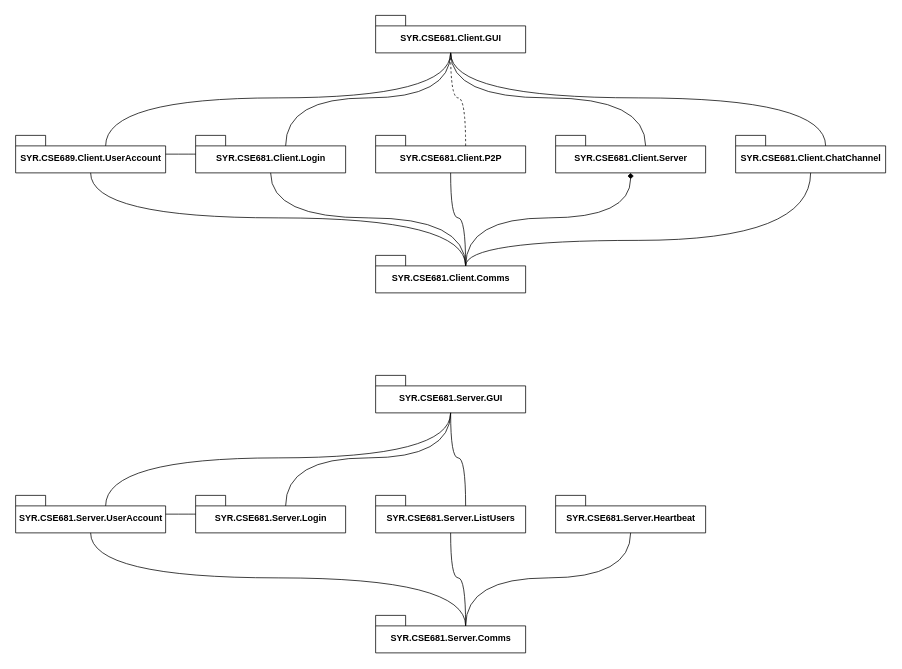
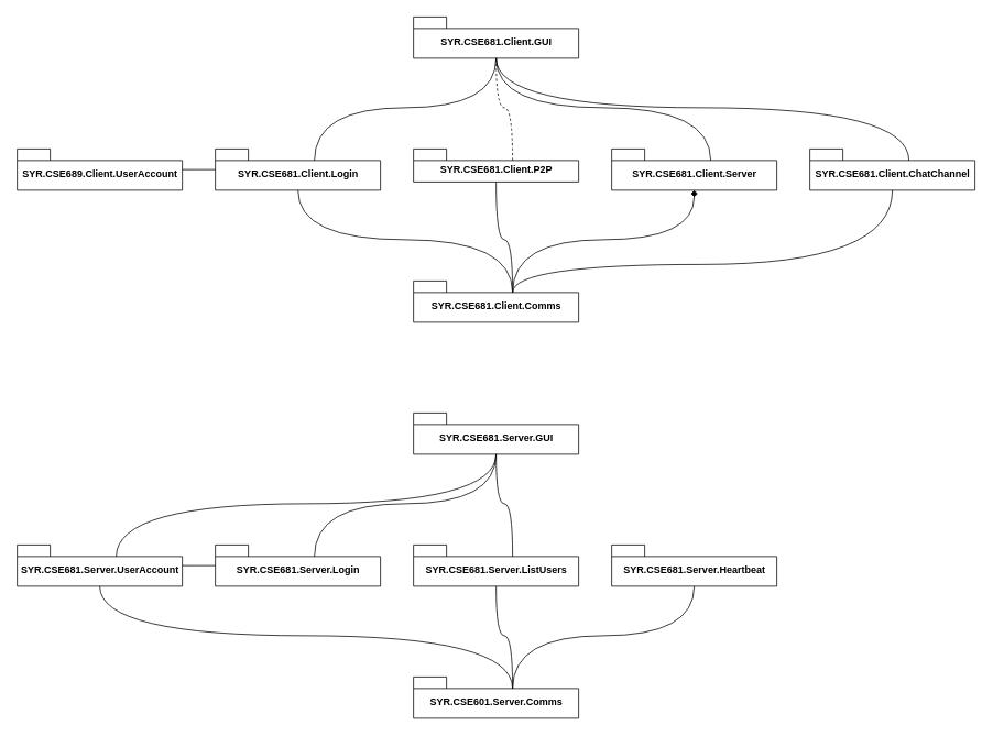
  <mxCell id="0" />
  <mxCell id="1" parent="0" />
  <mxCell id="2" value="SYR.CSE681.Client.GUI" style="shape=folder;fontStyle=1;spacingTop=10;tabWidth=40;tabHeight=14;tabPosition=left;html=1;" vertex="1" parent="1"><mxGeometry x="500" y="20" width="200" height="50" as="geometry" /></mxCell>
  <mxCell id="3" value="SYR.CSE689.Client.UserAccount" style="shape=folder;fontStyle=1;spacingTop=10;tabWidth=40;tabHeight=14;tabPosition=left;html=1;" vertex="1" parent="1"><mxGeometry x="20" y="180" width="200" height="50" as="geometry" /></mxCell>
  <mxCell id="4" value="SYR.CSE681.Client.Login" style="shape=folder;fontStyle=1;spacingTop=10;tabWidth=40;tabHeight=14;tabPosition=left;html=1;" vertex="1" parent="1"><mxGeometry x="260" y="180" width="200" height="50" as="geometry" /></mxCell>
  <mxCell id="5" value="SYR.CSE681.Client.Server" style="shape=folder;fontStyle=1;spacingTop=10;tabWidth=40;tabHeight=14;tabPosition=left;html=1;" vertex="1" parent="1"><mxGeometry x="740" y="180" width="200" height="50" as="geometry" /></mxCell>
  <mxCell id="6" value="SYR.CSE681.Client.ChatChannel" style="shape=folder;fontStyle=1;spacingTop=10;tabWidth=40;tabHeight=14;tabPosition=left;html=1;" vertex="1" parent="1"><mxGeometry x="980" y="180" width="200" height="50" as="geometry" /></mxCell>
- <mxCell id="7" value="" style="endArrow=none;html=1;rounded=0;edgeStyle=orthogonalEdgeStyle;strokeWidth=1;curved=1;exitX=0;exitY=0;exitDx=120;exitDy=14;exitPerimeter=0;entryX=0.5;entryY=1;entryDx=0;entryDy=0;entryPerimeter=0;" edge="1" parent="1" source="3" target="2"><mxGeometry width="50" height="50" relative="1" as="geometry"><mxPoint x="380" y="180" as="sourcePoint" /><mxPoint x="510" y="90" as="targetPoint" /><Array as="points"><mxPoint x="140" y="130" /><mxPoint x="600" y="130" /></Array></mxGeometry></mxCell>
  <mxCell id="8" value="" style="endArrow=none;html=1;rounded=0;edgeStyle=orthogonalEdgeStyle;strokeWidth=1;curved=1;exitX=0;exitY=0;exitDx=120;exitDy=14;exitPerimeter=0;entryX=0.5;entryY=1;entryDx=0;entryDy=0;entryPerimeter=0;" edge="1" parent="1" source="4" target="2"><mxGeometry width="50" height="50" relative="1" as="geometry"><mxPoint x="130" y="190" as="sourcePoint" /><mxPoint x="550" y="80" as="targetPoint" /><Array as="points"><mxPoint x="380" y="130" /><mxPoint x="600" y="130" /></Array></mxGeometry></mxCell>
  <mxCell id="9" value="" style="endArrow=none;html=1;rounded=0;edgeStyle=orthogonalEdgeStyle;strokeWidth=1;curved=1;exitX=0;exitY=0;exitDx=120;exitDy=14;exitPerimeter=0;entryX=0.5;entryY=1;entryDx=0;entryDy=0;entryPerimeter=0;" edge="1" parent="1" source="6" target="2"><mxGeometry width="50" height="50" relative="1" as="geometry"><mxPoint x="420" y="190" as="sourcePoint" /><mxPoint x="560" y="80" as="targetPoint" /><Array as="points"><mxPoint x="1100" y="130" /><mxPoint x="600" y="130" /></Array></mxGeometry></mxCell>
  <mxCell id="10" value="" style="endArrow=none;html=1;rounded=0;edgeStyle=orthogonalEdgeStyle;strokeWidth=1;curved=1;exitX=0;exitY=0;exitDx=120;exitDy=14;exitPerimeter=0;entryX=0.5;entryY=1;entryDx=0;entryDy=0;entryPerimeter=0;" edge="1" parent="1" source="5" target="2"><mxGeometry width="50" height="50" relative="1" as="geometry"><mxPoint x="710" y="190" as="sourcePoint" /><mxPoint x="550" y="80" as="targetPoint" /><Array as="points"><mxPoint x="860" y="130" /><mxPoint x="600" y="130" /></Array></mxGeometry></mxCell>
  <mxCell id="11" value="" style="endArrow=none;html=1;rounded=0;edgeStyle=orthogonalEdgeStyle;strokeWidth=1;curved=1;" edge="1" parent="1" source="4" target="3"><mxGeometry width="50" height="50" relative="1" as="geometry"><mxPoint x="720" y="200" as="sourcePoint" /><mxPoint x="560" y="90" as="targetPoint" /><Array as="points"><mxPoint x="260" y="210" /><mxPoint x="260" y="210" /></Array></mxGeometry></mxCell>
- <mxCell id="12" value="SYR.CSE681.Client.P2P" style="shape=folder;fontStyle=1;spacingTop=10;tabWidth=40;tabHeight=14;tabPosition=left;html=1;" vertex="1" parent="1"><mxGeometry x="500" y="180" width="200" height="50" as="geometry" /></mxCell>
+ <mxCell id="12" value="SYR.CSE681.Client.P2P" style="shape=folder;fontStyle=1;spacingTop=10;tabWidth=40;tabHeight=14;tabPosition=left;html=1;" vertex="1" parent="1"><mxGeometry x="500" y="180" width="200" height="40" as="geometry" /></mxCell>
  <mxCell id="13" value="SYR.CSE681.Client.Comms" style="shape=folder;fontStyle=1;spacingTop=10;tabWidth=40;tabHeight=14;tabPosition=left;html=1;" vertex="1" parent="1"><mxGeometry x="500" y="340" width="200" height="50" as="geometry" /></mxCell>
  <mxCell id="14" value="" style="endArrow=none;html=1;rounded=0;edgeStyle=orthogonalEdgeStyle;strokeWidth=1;curved=1;exitX=0;exitY=0;exitDx=120;exitDy=14;exitPerimeter=0;entryX=0.5;entryY=1;entryDx=0;entryDy=0;entryPerimeter=0;dashed=1;" edge="1" parent="1" source="12" target="2"><mxGeometry width="50" height="50" relative="1" as="geometry"><mxPoint x="390" y="204" as="sourcePoint" /><mxPoint x="550.029" y="80" as="targetPoint" /><Array as="points"><mxPoint x="620" y="130" /><mxPoint x="600" y="130" /></Array></mxGeometry></mxCell>
- <mxCell id="15" value="" style="endArrow=none;html=1;rounded=0;edgeStyle=orthogonalEdgeStyle;strokeWidth=1;curved=1;exitX=0;exitY=0;exitDx=120;exitDy=14;exitPerimeter=0;entryX=0.5;entryY=1;entryDx=0;entryDy=0;entryPerimeter=0;" edge="1" parent="1" source="13" target="3"><mxGeometry width="50" height="50" relative="1" as="geometry"><mxPoint x="400" y="214" as="sourcePoint" /><mxPoint x="560.029" y="90" as="targetPoint" /><Array as="points"><mxPoint x="620" y="290" /><mxPoint x="120" y="290" /></Array></mxGeometry></mxCell>
  <mxCell id="16" value="" style="endArrow=none;html=1;rounded=0;edgeStyle=orthogonalEdgeStyle;strokeWidth=1;curved=1;exitX=0;exitY=0;exitDx=120;exitDy=14;exitPerimeter=0;entryX=0.5;entryY=1;entryDx=0;entryDy=0;entryPerimeter=0;" edge="1" parent="1" source="13" target="4"><mxGeometry width="50" height="50" relative="1" as="geometry"><mxPoint x="590" y="364" as="sourcePoint" /><mxPoint x="180" y="240" as="targetPoint" /><Array as="points"><mxPoint x="620" y="290" /><mxPoint x="360" y="290" /></Array></mxGeometry></mxCell>
  <mxCell id="17" value="" style="endArrow=none;html=1;rounded=0;edgeStyle=orthogonalEdgeStyle;strokeWidth=1;curved=1;exitX=0;exitY=0;exitDx=120;exitDy=14;exitPerimeter=0;entryX=0.5;entryY=1;entryDx=0;entryDy=0;entryPerimeter=0;" edge="1" parent="1" source="13" target="12"><mxGeometry width="50" height="50" relative="1" as="geometry"><mxPoint x="590" y="364" as="sourcePoint" /><mxPoint x="420" y="240" as="targetPoint" /><Array as="points"><mxPoint x="620" y="290" /><mxPoint x="600" y="290" /></Array></mxGeometry></mxCell>
  <mxCell id="18" value="" style="endArrow=diamond;html=1;rounded=0;edgeStyle=orthogonalEdgeStyle;strokeWidth=1;curved=1;exitX=0;exitY=0;exitDx=120;exitDy=14;exitPerimeter=0;entryX=0.5;entryY=1;entryDx=0;entryDy=0;entryPerimeter=0;" edge="1" parent="1" source="13" target="5"><mxGeometry width="50" height="50" relative="1" as="geometry"><mxPoint x="600" y="374" as="sourcePoint" /><mxPoint x="430" y="250" as="targetPoint" /><Array as="points"><mxPoint x="620" y="290" /><mxPoint x="840" y="290" /></Array></mxGeometry></mxCell>
  <mxCell id="19" value="" style="endArrow=none;html=1;rounded=0;edgeStyle=orthogonalEdgeStyle;strokeWidth=1;curved=1;exitX=0;exitY=0;exitDx=120;exitDy=14;exitPerimeter=0;entryX=0.5;entryY=1;entryDx=0;entryDy=0;entryPerimeter=0;" edge="1" parent="1" source="13" target="6"><mxGeometry width="50" height="50" relative="1" as="geometry"><mxPoint x="610" y="384" as="sourcePoint" /><mxPoint x="440" y="260" as="targetPoint" /><Array as="points"><mxPoint x="620" y="320" /><mxPoint x="1080" y="320" /></Array></mxGeometry></mxCell>
  <mxCell id="20" value="SYR.CSE681.Server.GUI" style="shape=folder;fontStyle=1;spacingTop=10;tabWidth=40;tabHeight=14;tabPosition=left;html=1;" vertex="1" parent="1"><mxGeometry x="500" y="500" width="200" height="50" as="geometry" /></mxCell>
  <mxCell id="21" value="SYR.CSE681.Server.UserAccount" style="shape=folder;fontStyle=1;spacingTop=10;tabWidth=40;tabHeight=14;tabPosition=left;html=1;" vertex="1" parent="1"><mxGeometry x="20" y="660" width="200" height="50" as="geometry" /></mxCell>
  <mxCell id="22" value="SYR.CSE681.Server.Login" style="shape=folder;fontStyle=1;spacingTop=10;tabWidth=40;tabHeight=14;tabPosition=left;html=1;" vertex="1" parent="1"><mxGeometry x="260" y="660" width="200" height="50" as="geometry" /></mxCell>
  <mxCell id="23" value="SYR.CSE681.Server.Heartbeat" style="shape=folder;fontStyle=1;spacingTop=10;tabWidth=40;tabHeight=14;tabPosition=left;html=1;" vertex="1" parent="1"><mxGeometry x="740" y="660" width="200" height="50" as="geometry" /></mxCell>
  <mxCell id="24" value="" style="endArrow=none;html=1;rounded=0;edgeStyle=orthogonalEdgeStyle;strokeWidth=1;curved=1;exitX=0;exitY=0;exitDx=120;exitDy=14;exitPerimeter=0;entryX=0.5;entryY=1;entryDx=0;entryDy=0;entryPerimeter=0;" edge="1" parent="1" source="21" target="20"><mxGeometry width="50" height="50" relative="1" as="geometry"><mxPoint x="380" y="660" as="sourcePoint" /><mxPoint x="510" y="570" as="targetPoint" /><Array as="points"><mxPoint x="140" y="610" /><mxPoint x="600" y="610" /></Array></mxGeometry></mxCell>
  <mxCell id="25" value="" style="endArrow=none;html=1;rounded=0;edgeStyle=orthogonalEdgeStyle;strokeWidth=1;curved=1;exitX=0;exitY=0;exitDx=120;exitDy=14;exitPerimeter=0;entryX=0.5;entryY=1;entryDx=0;entryDy=0;entryPerimeter=0;" edge="1" parent="1" source="22" target="20"><mxGeometry width="50" height="50" relative="1" as="geometry"><mxPoint x="130" y="670" as="sourcePoint" /><mxPoint x="550" y="560" as="targetPoint" /><Array as="points"><mxPoint x="380" y="610" /><mxPoint x="600" y="610" /></Array></mxGeometry></mxCell>
  <mxCell id="26" value="" style="endArrow=none;html=1;rounded=0;edgeStyle=orthogonalEdgeStyle;strokeWidth=1;curved=1;" edge="1" parent="1" source="22" target="21"><mxGeometry width="50" height="50" relative="1" as="geometry"><mxPoint x="720" y="680" as="sourcePoint" /><mxPoint x="560" y="570" as="targetPoint" /><Array as="points"><mxPoint x="260" y="690" /><mxPoint x="260" y="690" /></Array></mxGeometry></mxCell>
  <mxCell id="27" value="SYR.CSE681.Server.ListUsers" style="shape=folder;fontStyle=1;spacingTop=10;tabWidth=40;tabHeight=14;tabPosition=left;html=1;" vertex="1" parent="1"><mxGeometry x="500" y="660" width="200" height="50" as="geometry" /></mxCell>
- <mxCell id="28" value="SYR.CSE681.Server.Comms" style="shape=folder;fontStyle=1;spacingTop=10;tabWidth=40;tabHeight=14;tabPosition=left;html=1;" vertex="1" parent="1"><mxGeometry x="500" y="820" width="200" height="50" as="geometry" /></mxCell>
+ <mxCell id="28" value="SYR.CSE601.Server.Comms" style="shape=folder;fontStyle=1;spacingTop=10;tabWidth=40;tabHeight=14;tabPosition=left;html=1;" vertex="1" parent="1"><mxGeometry x="500" y="820" width="200" height="50" as="geometry" /></mxCell>
  <mxCell id="29" value="" style="endArrow=none;html=1;rounded=0;edgeStyle=orthogonalEdgeStyle;strokeWidth=1;curved=1;exitX=0;exitY=0;exitDx=120;exitDy=14;exitPerimeter=0;entryX=0.5;entryY=1;entryDx=0;entryDy=0;entryPerimeter=0;" edge="1" parent="1" source="27" target="20"><mxGeometry width="50" height="50" relative="1" as="geometry"><mxPoint x="390" y="684" as="sourcePoint" /><mxPoint x="550.029" y="560" as="targetPoint" /><Array as="points"><mxPoint x="620" y="610" /><mxPoint x="600" y="610" /></Array></mxGeometry></mxCell>
  <mxCell id="30" value="" style="endArrow=none;html=1;rounded=0;edgeStyle=orthogonalEdgeStyle;strokeWidth=1;curved=1;exitX=0;exitY=0;exitDx=120;exitDy=14;exitPerimeter=0;entryX=0.5;entryY=1;entryDx=0;entryDy=0;entryPerimeter=0;" edge="1" parent="1" source="28" target="21"><mxGeometry width="50" height="50" relative="1" as="geometry"><mxPoint x="400" y="694" as="sourcePoint" /><mxPoint x="560.029" y="570" as="targetPoint" /><Array as="points"><mxPoint x="620" y="770" /><mxPoint x="120" y="770" /></Array></mxGeometry></mxCell>
  <mxCell id="31" value="" style="endArrow=none;html=1;rounded=0;edgeStyle=orthogonalEdgeStyle;strokeWidth=1;curved=1;exitX=0;exitY=0;exitDx=120;exitDy=14;exitPerimeter=0;entryX=0.5;entryY=1;entryDx=0;entryDy=0;entryPerimeter=0;" edge="1" parent="1" source="28" target="27"><mxGeometry width="50" height="50" relative="1" as="geometry"><mxPoint x="590" y="844" as="sourcePoint" /><mxPoint x="420" y="720" as="targetPoint" /><Array as="points"><mxPoint x="620" y="770" /><mxPoint x="600" y="770" /></Array></mxGeometry></mxCell>
  <mxCell id="32" value="" style="endArrow=none;html=1;rounded=0;edgeStyle=orthogonalEdgeStyle;strokeWidth=1;curved=1;exitX=0;exitY=0;exitDx=120;exitDy=14;exitPerimeter=0;entryX=0.5;entryY=1;entryDx=0;entryDy=0;entryPerimeter=0;" edge="1" parent="1" source="28" target="23"><mxGeometry width="50" height="50" relative="1" as="geometry"><mxPoint x="600" y="854" as="sourcePoint" /><mxPoint x="430" y="730" as="targetPoint" /><Array as="points"><mxPoint x="620" y="770" /><mxPoint x="840" y="770" /></Array></mxGeometry></mxCell>
